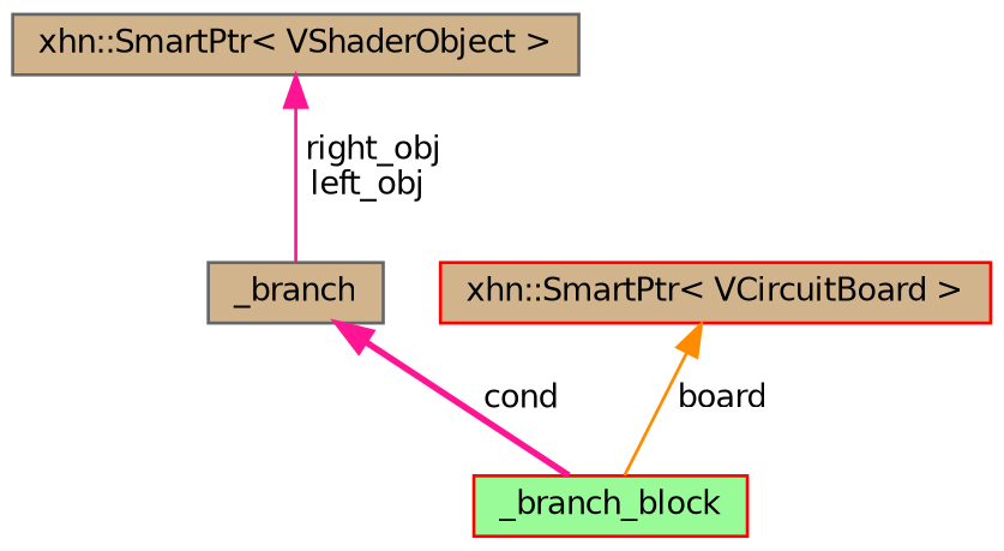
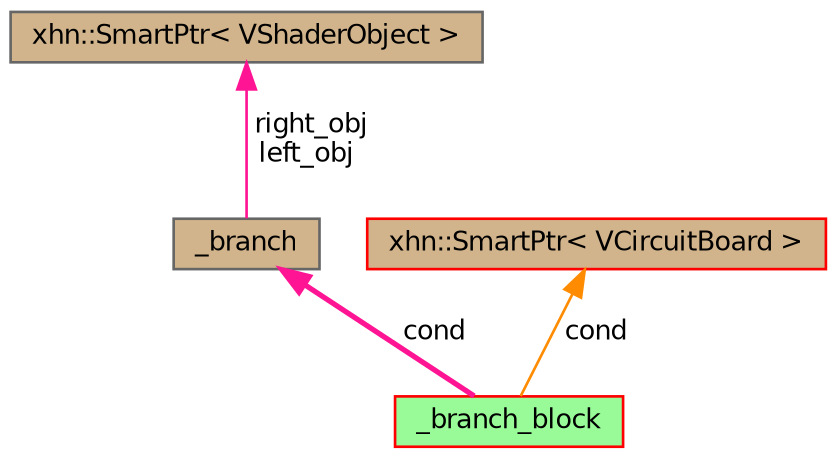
  digraph {
    node [color=red fillcolor=tan fontname=Helvetica fontsize=10 shape=record style=filled]
    edge [color=deeppink dir=back fontname=Helvetica fontsize=10 labelfontname=Helvetica labelfontsize=10 style=solid]
    n1 [fillcolor=palegreen fontcolor=black height=0.2 label=_branch_block width=0.4]
    n2 [color=gray40 height=0.2 label=_branch width=0.4]
    n3 [color=gray40 height=0.2 label="xhn::SmartPtr\< VShaderObject \>" width=0.4]
    n4 [height=0.2 label="xhn::SmartPtr\< VCircuitBoard \>" width=0.4]
    n2 -> n1 [label=" cond" style=bold]
    n3 -> n2 [label=" right_obj\nleft_obj"]
-   n4 -> n1 [color=darkorange label=" board"]
+   n4 -> n1 [color=darkorange label=" cond"]
  }
